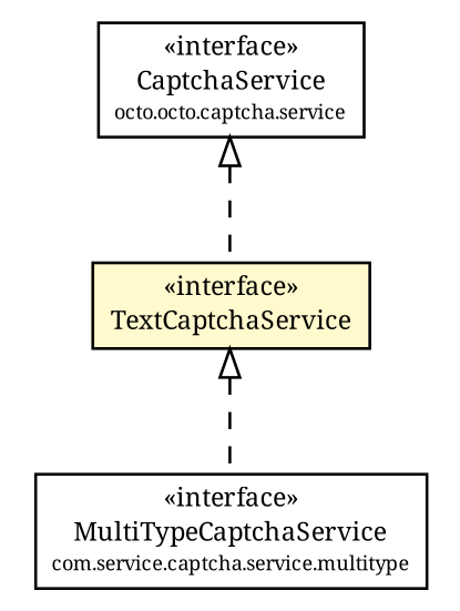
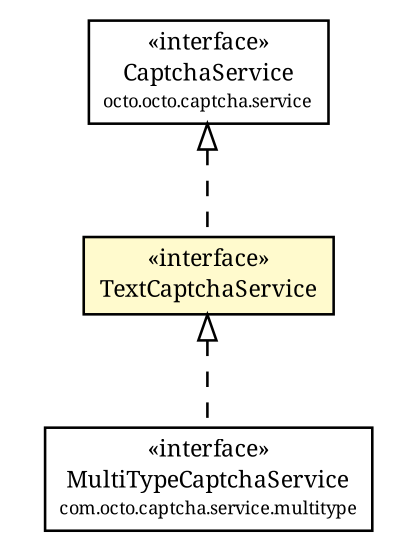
  digraph {
    fontname="Noto Serif"
    node [fontcolor=black fontname="Noto Serif" fontsize=9.0 shape=plaintext]
    edge [arrowtail=empty dir=back fontname="Noto Serif" fontsize=10 headport=p labelfontname=arial labelfontsize=10 style=dashed tailport=p]
-   n1 [label=<<table border="0" cellborder="1" cellspacing="0" cellpadding="2" port="p" href="../multitype/MultiTypeCaptchaService.html"> 		<tr><td><table border="0" cellspacing="0" cellpadding="1"> 			<tr><td> &laquo;interface&raquo; </td></tr> 			<tr><td> MultiTypeCaptchaService </td></tr> 			<tr><td><font point-size="7.0"> com.service.captcha.service.multitype </font></td></tr> 		</table></td></tr> 		</table>>]
+   n1 [label=<<table border="0" cellborder="1" cellspacing="0" cellpadding="2" port="p" href="../multitype/MultiTypeCaptchaService.html"> 		<tr><td><table border="0" cellspacing="0" cellpadding="1"> 			<tr><td> &laquo;interface&raquo; </td></tr> 			<tr><td> MultiTypeCaptchaService </td></tr> 			<tr><td><font point-size="7.0"> com.octo.captcha.service.multitype </font></td></tr> 		</table></td></tr> 		</table>>]
    n2 [label=<<table border="0" cellborder="1" cellspacing="0" cellpadding="2" port="p" bgcolor="lemonChiffon" href="./TextCaptchaService.html"> 		<tr><td><table border="0" cellspacing="0" cellpadding="1"> 			<tr><td> &laquo;interface&raquo; </td></tr> 			<tr><td> TextCaptchaService </td></tr> 		</table></td></tr> 		</table>>]
    n3 [label=<<table border="0" cellborder="1" cellspacing="0" cellpadding="2" port="p" href="http://java.sun.com/j2se/1.4.2/docs/api/com/octo/captcha/service/CaptchaService.html"> 		<tr><td><table border="0" cellspacing="0" cellpadding="1"> 			<tr><td> &laquo;interface&raquo; </td></tr> 			<tr><td> CaptchaService </td></tr> 			<tr><td><font point-size="7.0"> octo.octo.captcha.service </font></td></tr> 		</table></td></tr> 		</table>>]
    n2 -> n1
    n3 -> n2
  }
